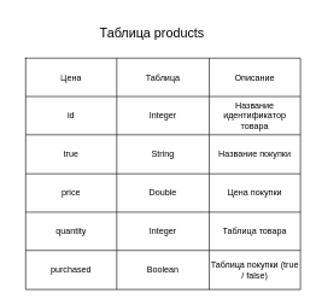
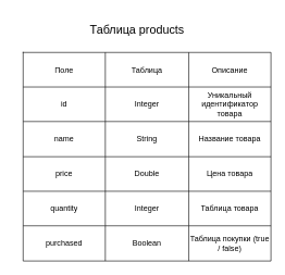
  <mxCell id="0" />
  <mxCell id="1" parent="0" />
  <mxCell id="2" value="" style="shape=table;startSize=0;container=1;collapsible=0;childLayout=tableLayout;" vertex="1" parent="1"><mxGeometry x="35" y="80" width="380" height="320" as="geometry" /></mxCell>
  <mxCell id="3" style="shape=tableRow;horizontal=0;startSize=0;swimlaneHead=0;swimlaneBody=0;strokeColor=inherit;top=0;left=0;bottom=0;right=0;collapsible=0;dropTarget=0;fillColor=none;points=[[0,0.5],[1,0.5]];portConstraint=eastwest;" vertex="1" parent="2"><mxGeometry width="380" height="53" as="geometry" /></mxCell>
- <mxCell id="4" value="&lt;span style=&quot;font-size: 12px;&quot;&gt;Цена&lt;/span&gt;" style="shape=partialRectangle;html=1;whiteSpace=wrap;connectable=0;strokeColor=inherit;overflow=hidden;fillColor=none;top=0;left=0;bottom=0;right=0;pointerEvents=1;" vertex="1" parent="3"><mxGeometry width="126" height="53" as="geometry"><mxRectangle width="126" height="53" as="alternateBounds" /></mxGeometry></mxCell>
+ <mxCell id="4" value="&lt;span style=&quot;font-size: 12px;&quot;&gt;Поле&lt;/span&gt;" style="shape=partialRectangle;html=1;whiteSpace=wrap;connectable=0;strokeColor=inherit;overflow=hidden;fillColor=none;top=0;left=0;bottom=0;right=0;pointerEvents=1;" vertex="1" parent="3"><mxGeometry width="126" height="53" as="geometry"><mxRectangle width="126" height="53" as="alternateBounds" /></mxGeometry></mxCell>
  <mxCell id="5" value="&lt;span style=&quot;font-size: 12px;&quot;&gt;Таблица&lt;/span&gt;" style="shape=partialRectangle;html=1;whiteSpace=wrap;connectable=0;strokeColor=inherit;overflow=hidden;fillColor=none;top=0;left=0;bottom=0;right=0;pointerEvents=1;" vertex="1" parent="3"><mxGeometry x="126" width="128" height="53" as="geometry"><mxRectangle width="128" height="53" as="alternateBounds" /></mxGeometry></mxCell>
  <mxCell id="6" value="&lt;span style=&quot;font-size: 12px;&quot;&gt;Описание&lt;/span&gt;" style="shape=partialRectangle;html=1;whiteSpace=wrap;connectable=0;strokeColor=inherit;overflow=hidden;fillColor=none;top=0;left=0;bottom=0;right=0;pointerEvents=1;" vertex="1" parent="3"><mxGeometry x="254" width="126" height="53" as="geometry"><mxRectangle width="126" height="53" as="alternateBounds" /></mxGeometry></mxCell>
  <mxCell id="7" value="" style="shape=tableRow;horizontal=0;startSize=0;swimlaneHead=0;swimlaneBody=0;strokeColor=inherit;top=0;left=0;bottom=0;right=0;collapsible=0;dropTarget=0;fillColor=none;points=[[0,0.5],[1,0.5]];portConstraint=eastwest;" vertex="1" parent="2"><mxGeometry y="53" width="380" height="53" as="geometry" /></mxCell>
  <mxCell id="8" value="id" style="shape=partialRectangle;html=1;whiteSpace=wrap;connectable=0;strokeColor=inherit;overflow=hidden;fillColor=none;top=0;left=0;bottom=0;right=0;pointerEvents=1;" vertex="1" parent="7"><mxGeometry width="126" height="53" as="geometry"><mxRectangle width="126" height="53" as="alternateBounds" /></mxGeometry></mxCell>
  <mxCell id="9" value="Integer" style="shape=partialRectangle;html=1;whiteSpace=wrap;connectable=0;strokeColor=inherit;overflow=hidden;fillColor=none;top=0;left=0;bottom=0;right=0;pointerEvents=1;" vertex="1" parent="7"><mxGeometry x="126" width="128" height="53" as="geometry"><mxRectangle width="128" height="53" as="alternateBounds" /></mxGeometry></mxCell>
- <mxCell id="10" value="Название идентификатор товара" style="shape=partialRectangle;html=1;whiteSpace=wrap;connectable=0;strokeColor=inherit;overflow=hidden;fillColor=none;top=0;left=0;bottom=0;right=0;pointerEvents=1;" vertex="1" parent="7"><mxGeometry x="254" width="126" height="53" as="geometry"><mxRectangle width="126" height="53" as="alternateBounds" /></mxGeometry></mxCell>
+ <mxCell id="10" value="Уникальный идентификатор товара" style="shape=partialRectangle;html=1;whiteSpace=wrap;connectable=0;strokeColor=inherit;overflow=hidden;fillColor=none;top=0;left=0;bottom=0;right=0;pointerEvents=1;" vertex="1" parent="7"><mxGeometry x="254" width="126" height="53" as="geometry"><mxRectangle width="126" height="53" as="alternateBounds" /></mxGeometry></mxCell>
  <mxCell id="11" value="" style="shape=tableRow;horizontal=0;startSize=0;swimlaneHead=0;swimlaneBody=0;strokeColor=inherit;top=0;left=0;bottom=0;right=0;collapsible=0;dropTarget=0;fillColor=none;points=[[0,0.5],[1,0.5]];portConstraint=eastwest;" vertex="1" parent="2"><mxGeometry y="106" width="380" height="54" as="geometry" /></mxCell>
- <mxCell id="12" value="&lt;span style=&quot;font-size: 12px;&quot;&gt;true&lt;/span&gt;" style="shape=partialRectangle;html=1;whiteSpace=wrap;connectable=0;strokeColor=inherit;overflow=hidden;fillColor=none;top=0;left=0;bottom=0;right=0;pointerEvents=1;" vertex="1" parent="11"><mxGeometry width="126" height="54" as="geometry"><mxRectangle width="126" height="54" as="alternateBounds" /></mxGeometry></mxCell>
+ <mxCell id="12" value="&lt;span style=&quot;font-size: 12px;&quot;&gt;name&lt;/span&gt;" style="shape=partialRectangle;html=1;whiteSpace=wrap;connectable=0;strokeColor=inherit;overflow=hidden;fillColor=none;top=0;left=0;bottom=0;right=0;pointerEvents=1;" vertex="1" parent="11"><mxGeometry width="126" height="54" as="geometry"><mxRectangle width="126" height="54" as="alternateBounds" /></mxGeometry></mxCell>
  <mxCell id="13" value="&lt;span style=&quot;font-size: 12px;&quot;&gt;String&lt;/span&gt;" style="shape=partialRectangle;html=1;whiteSpace=wrap;connectable=0;strokeColor=inherit;overflow=hidden;fillColor=none;top=0;left=0;bottom=0;right=0;pointerEvents=1;" vertex="1" parent="11"><mxGeometry x="126" width="128" height="54" as="geometry"><mxRectangle width="128" height="54" as="alternateBounds" /></mxGeometry></mxCell>
- <mxCell id="14" value="&lt;span style=&quot;font-size: 12px;&quot;&gt;Название покупки&lt;/span&gt;" style="shape=partialRectangle;html=1;whiteSpace=wrap;connectable=0;strokeColor=inherit;overflow=hidden;fillColor=none;top=0;left=0;bottom=0;right=0;pointerEvents=1;" vertex="1" parent="11"><mxGeometry x="254" width="126" height="54" as="geometry"><mxRectangle width="126" height="54" as="alternateBounds" /></mxGeometry></mxCell>
+ <mxCell id="14" value="&lt;span style=&quot;font-size: 12px;&quot;&gt;Название товара&lt;/span&gt;" style="shape=partialRectangle;html=1;whiteSpace=wrap;connectable=0;strokeColor=inherit;overflow=hidden;fillColor=none;top=0;left=0;bottom=0;right=0;pointerEvents=1;" vertex="1" parent="11"><mxGeometry x="254" width="126" height="54" as="geometry"><mxRectangle width="126" height="54" as="alternateBounds" /></mxGeometry></mxCell>
  <mxCell id="15" value="" style="shape=tableRow;horizontal=0;startSize=0;swimlaneHead=0;swimlaneBody=0;strokeColor=inherit;top=0;left=0;bottom=0;right=0;collapsible=0;dropTarget=0;fillColor=none;points=[[0,0.5],[1,0.5]];portConstraint=eastwest;" vertex="1" parent="2"><mxGeometry y="160" width="380" height="53" as="geometry" /></mxCell>
  <mxCell id="16" value="&lt;span style=&quot;font-size: 12px;&quot;&gt;price&lt;/span&gt;" style="shape=partialRectangle;html=1;whiteSpace=wrap;connectable=0;strokeColor=inherit;overflow=hidden;fillColor=none;top=0;left=0;bottom=0;right=0;pointerEvents=1;" vertex="1" parent="15"><mxGeometry width="126" height="53" as="geometry"><mxRectangle width="126" height="53" as="alternateBounds" /></mxGeometry></mxCell>
  <mxCell id="17" value="&lt;span style=&quot;font-size: 12px;&quot;&gt;Double&lt;/span&gt;" style="shape=partialRectangle;html=1;whiteSpace=wrap;connectable=0;strokeColor=inherit;overflow=hidden;fillColor=none;top=0;left=0;bottom=0;right=0;pointerEvents=1;" vertex="1" parent="15"><mxGeometry x="126" width="128" height="53" as="geometry"><mxRectangle width="128" height="53" as="alternateBounds" /></mxGeometry></mxCell>
- <mxCell id="18" value="&lt;span style=&quot;font-size: 12px;&quot;&gt;Цена покупки&lt;/span&gt;" style="shape=partialRectangle;html=1;whiteSpace=wrap;connectable=0;strokeColor=inherit;overflow=hidden;fillColor=none;top=0;left=0;bottom=0;right=0;pointerEvents=1;" vertex="1" parent="15"><mxGeometry x="254" width="126" height="53" as="geometry"><mxRectangle width="126" height="53" as="alternateBounds" /></mxGeometry></mxCell>
+ <mxCell id="18" value="&lt;span style=&quot;font-size: 12px;&quot;&gt;Цена товара&lt;/span&gt;" style="shape=partialRectangle;html=1;whiteSpace=wrap;connectable=0;strokeColor=inherit;overflow=hidden;fillColor=none;top=0;left=0;bottom=0;right=0;pointerEvents=1;" vertex="1" parent="15"><mxGeometry x="254" width="126" height="53" as="geometry"><mxRectangle width="126" height="53" as="alternateBounds" /></mxGeometry></mxCell>
  <mxCell id="19" value="" style="shape=tableRow;horizontal=0;startSize=0;swimlaneHead=0;swimlaneBody=0;strokeColor=inherit;top=0;left=0;bottom=0;right=0;collapsible=0;dropTarget=0;fillColor=none;points=[[0,0.5],[1,0.5]];portConstraint=eastwest;" vertex="1" parent="2"><mxGeometry y="213" width="380" height="53" as="geometry" /></mxCell>
  <mxCell id="20" value="&lt;span style=&quot;font-size: 12px;&quot;&gt;quantity&lt;/span&gt;" style="shape=partialRectangle;html=1;whiteSpace=wrap;connectable=0;strokeColor=inherit;overflow=hidden;fillColor=none;top=0;left=0;bottom=0;right=0;pointerEvents=1;" vertex="1" parent="19"><mxGeometry width="126" height="53" as="geometry"><mxRectangle width="126" height="53" as="alternateBounds" /></mxGeometry></mxCell>
  <mxCell id="21" value="&lt;span style=&quot;font-size: 12px;&quot;&gt;Integer&lt;/span&gt;" style="shape=partialRectangle;html=1;whiteSpace=wrap;connectable=0;strokeColor=inherit;overflow=hidden;fillColor=none;top=0;left=0;bottom=0;right=0;pointerEvents=1;" vertex="1" parent="19"><mxGeometry x="126" width="128" height="53" as="geometry"><mxRectangle width="128" height="53" as="alternateBounds" /></mxGeometry></mxCell>
  <mxCell id="22" value="&lt;span style=&quot;font-size: 12px;&quot;&gt;Таблица товара&lt;/span&gt;" style="shape=partialRectangle;html=1;whiteSpace=wrap;connectable=0;strokeColor=inherit;overflow=hidden;fillColor=none;top=0;left=0;bottom=0;right=0;pointerEvents=1;" vertex="1" parent="19"><mxGeometry x="254" width="126" height="53" as="geometry"><mxRectangle width="126" height="53" as="alternateBounds" /></mxGeometry></mxCell>
  <mxCell id="23" value="" style="shape=tableRow;horizontal=0;startSize=0;swimlaneHead=0;swimlaneBody=0;strokeColor=inherit;top=0;left=0;bottom=0;right=0;collapsible=0;dropTarget=0;fillColor=none;points=[[0,0.5],[1,0.5]];portConstraint=eastwest;" vertex="1" parent="2"><mxGeometry y="266" width="380" height="54" as="geometry" /></mxCell>
  <mxCell id="24" value="&lt;span style=&quot;font-size: 12px;&quot;&gt;purchased&lt;/span&gt;" style="shape=partialRectangle;html=1;whiteSpace=wrap;connectable=0;strokeColor=inherit;overflow=hidden;fillColor=none;top=0;left=0;bottom=0;right=0;pointerEvents=1;" vertex="1" parent="23"><mxGeometry width="126" height="54" as="geometry"><mxRectangle width="126" height="54" as="alternateBounds" /></mxGeometry></mxCell>
  <mxCell id="25" value="&lt;span style=&quot;font-size: 12px;&quot;&gt;Boolean&lt;/span&gt;" style="shape=partialRectangle;html=1;whiteSpace=wrap;connectable=0;strokeColor=inherit;overflow=hidden;fillColor=none;top=0;left=0;bottom=0;right=0;pointerEvents=1;" vertex="1" parent="23"><mxGeometry x="126" width="128" height="54" as="geometry"><mxRectangle width="128" height="54" as="alternateBounds" /></mxGeometry></mxCell>
  <mxCell id="26" value="&lt;span style=&quot;font-size: 12px;&quot;&gt;Таблица покупки (true / false)&lt;/span&gt;" style="shape=partialRectangle;html=1;whiteSpace=wrap;connectable=0;strokeColor=inherit;overflow=hidden;fillColor=none;top=0;left=0;bottom=0;right=0;pointerEvents=1;" vertex="1" parent="23"><mxGeometry x="254" width="126" height="54" as="geometry"><mxRectangle width="126" height="54" as="alternateBounds" /></mxGeometry></mxCell>
  <mxCell id="27" value="&lt;font style=&quot;font-size: 18px;&quot;&gt;Таблица products&lt;/font&gt;" style="text;html=1;align=center;verticalAlign=middle;whiteSpace=wrap;rounded=0;" vertex="1" parent="1"><mxGeometry x="20" y="20" width="380" height="50" as="geometry" /></mxCell>
